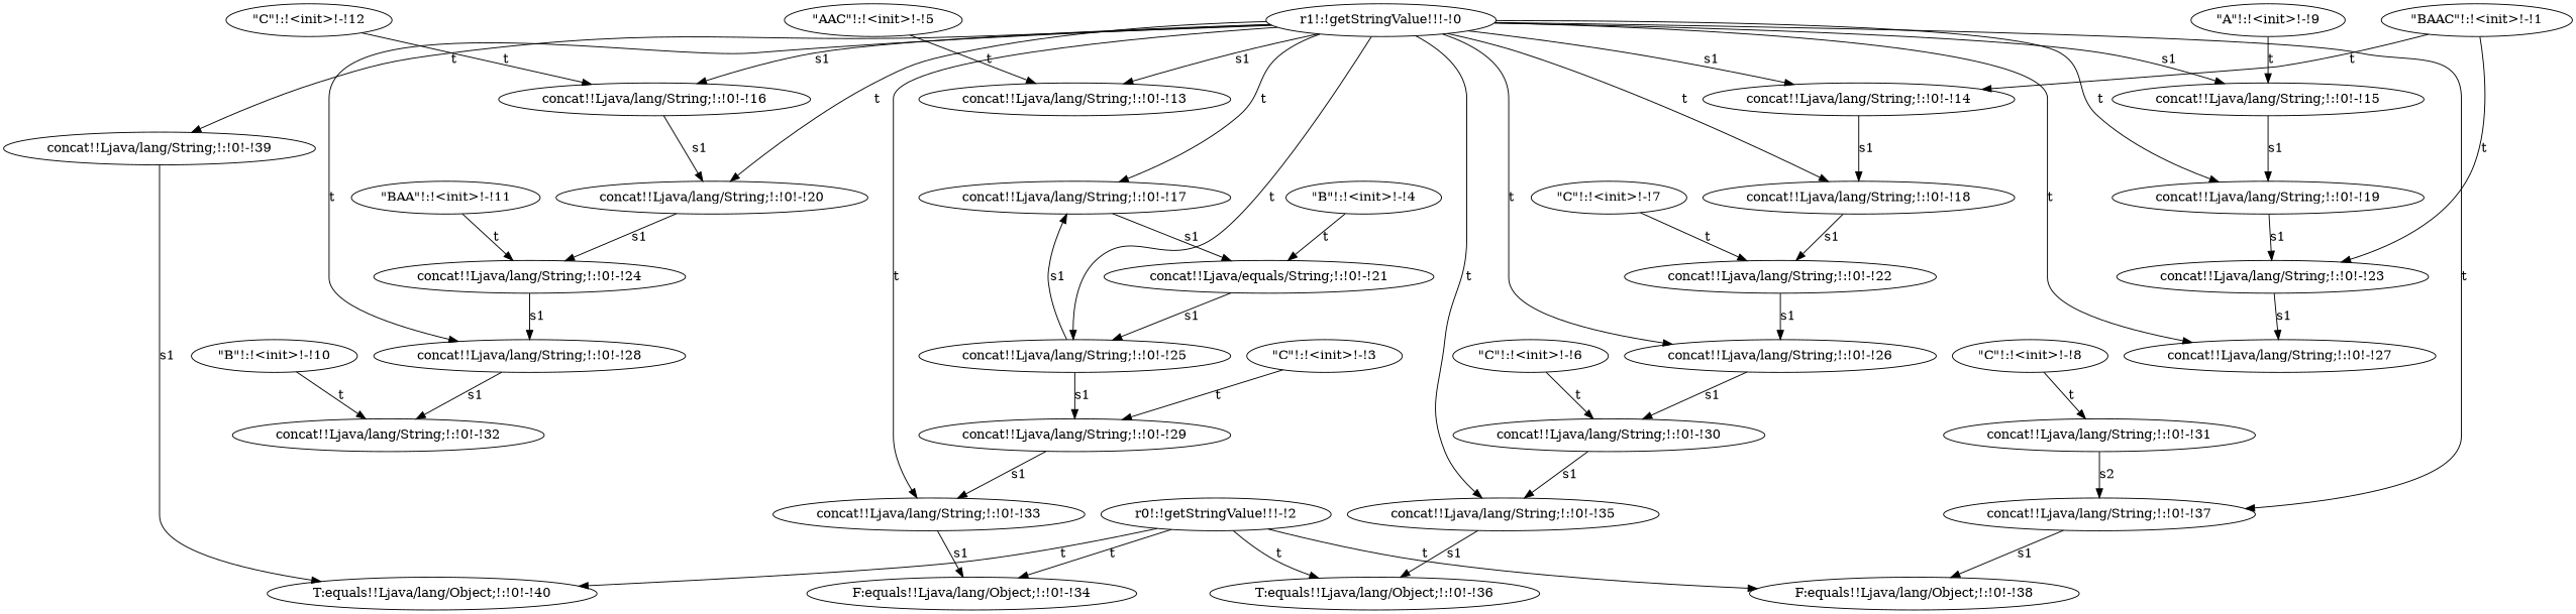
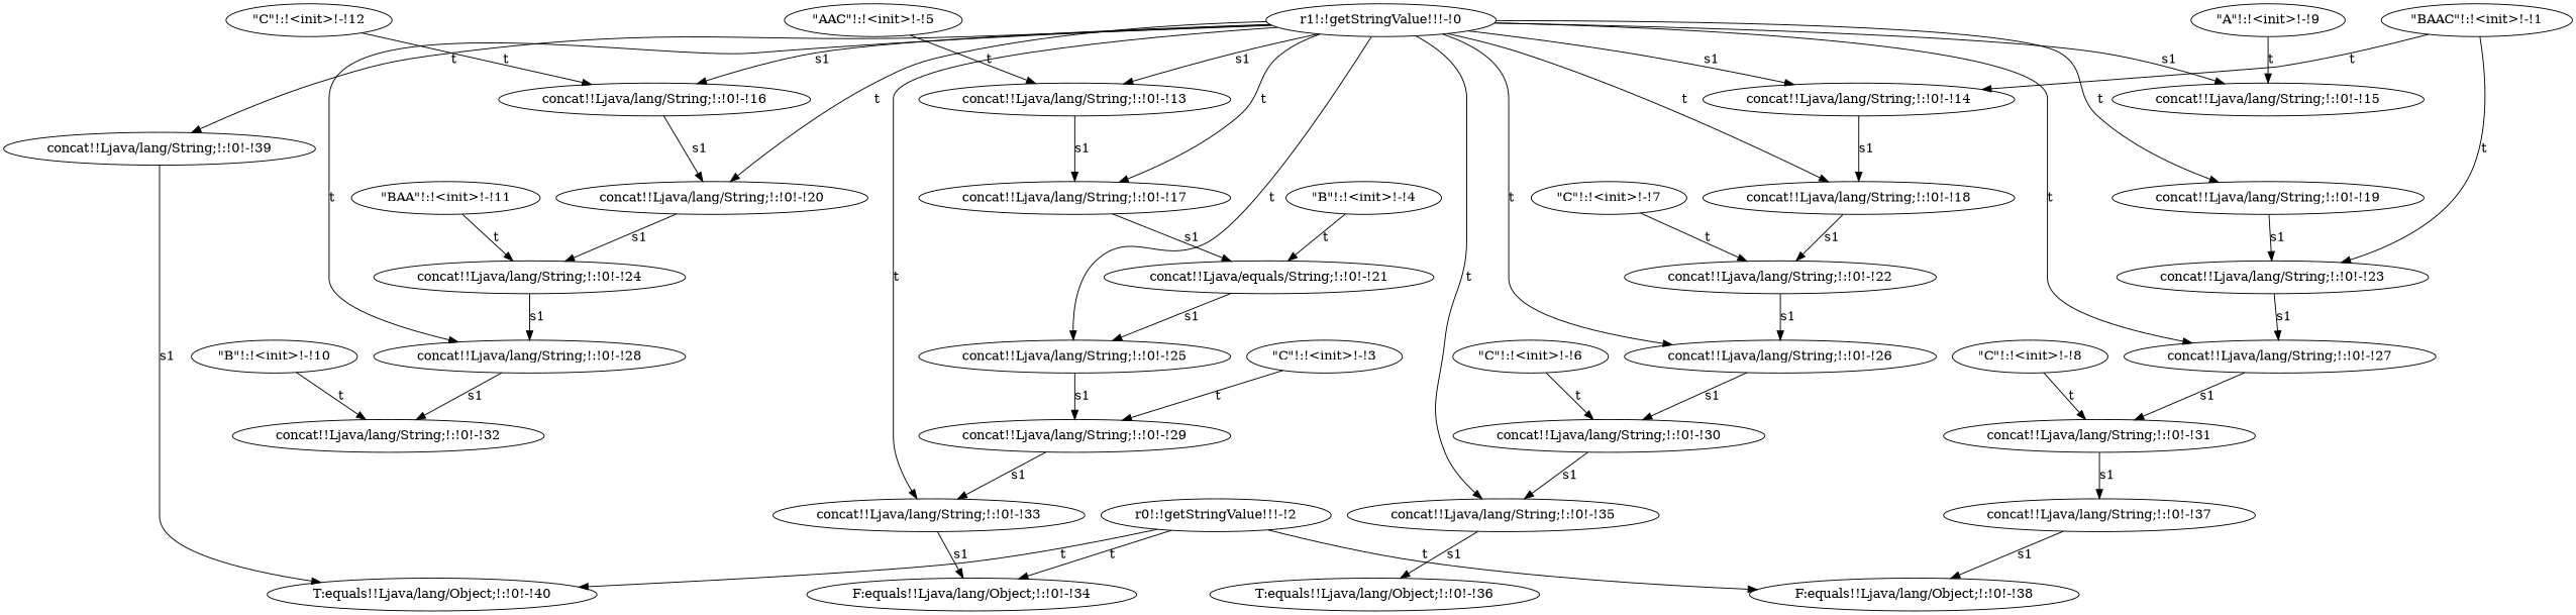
  digraph {
    n1 [label="concat!!Ljava/lang/String;!:!0!-!22"]
    n2 [label="concat!!Ljava/lang/String;!:!0!-!26"]
    n3 [label="concat!!Ljava/lang/String;!:!0!-!30"]
    n4 [label="concat!!Ljava/lang/String;!:!0!-!35"]
    n5 [label="T:equals!!Ljava/lang/Object;!:!0!-!36"]
    n6 [label="r1!:!getStringValue!!!-!0"]
    n7 [label="concat!!Ljava/lang/String;!:!0!-!16"]
    n8 [label="concat!!Ljava/lang/String;!:!0!-!33"]
    n9 [label="concat!!Ljava/lang/String;!:!0!-!37"]
    n10 [label="concat!!Ljava/lang/String;!:!0!-!14"]
    n11 [label="concat!!Ljava/lang/String;!:!0!-!15"]
    n12 [label="concat!!Ljava/lang/String;!:!0!-!28"]
    n13 [label="concat!!Ljava/lang/String;!:!0!-!18"]
    n14 [label="concat!!Ljava/lang/String;!:!0!-!13"]
    n15 [label="concat!!Ljava/lang/String;!:!0!-!20"]
    n16 [label="concat!!Ljava/lang/String;!:!0!-!19"]
    n17 [label="concat!!Ljava/lang/String;!:!0!-!17"]
    n18 [label="concat!!Ljava/lang/String;!:!0!-!39"]
    n19 [label="concat!!Ljava/lang/String;!:!0!-!25"]
    n20 [label="concat!!Ljava/lang/String;!:!0!-!27"]
    n21 [label="F:equals!!Ljava/lang/Object;!:!0!-!34"]
    n22 [label="F:equals!!Ljava/lang/Object;!:!0!-!38"]
    n23 [label="concat!!Ljava/lang/String;!:!0!-!32"]
    n24 [label="concat!!Ljava/lang/String;!:!0!-!24"]
    n25 [label="concat!!Ljava/lang/String;!:!0!-!23"]
    n26 [label="concat!!Ljava/equals/String;!:!0!-!21"]
    n27 [label="T:equals!!Ljava/lang/Object;!:!0!-!40"]
    n28 [label="concat!!Ljava/lang/String;!:!0!-!29"]
    n29 [label="concat!!Ljava/lang/String;!:!0!-!31"]
    n30 [label="\"A\"!:!<init>!-!9"]
    n31 [label="\"B\"!:!<init>!-!10"]
    n32 [label="r0!:!getStringValue!!!-!2"]
    n33 [label="\"C\"!:!<init>!-!8"]
    n34 [label="\"C\"!:!<init>!-!6"]
    n35 [label="\"BAA\"!:!<init>!-!11"]
    n36 [label="\"C\"!:!<init>!-!7"]
    n37 [label="\"AAC\"!:!<init>!-!5"]
    n38 [label="\"C\"!:!<init>!-!3"]
    n39 [label="\"B\"!:!<init>!-!4"]
    n40 [label="\"BAAC\"!:!<init>!-!1"]
    n41 [label="\"C\"!:!<init>!-!12"]
    n1 -> n2 [label=s1]
    n2 -> n3 [label=s1]
    n3 -> n4 [label=s1]
    n4 -> n5 [label=s1]
    n6 -> n2 [label=t]
    n6 -> n4 [label=t]
    n6 -> n7 [label=s1]
    n6 -> n8 [label=t]
-   n6 -> n9 [label=t]
    n6 -> n10 [label=s1]
    n6 -> n11 [label=s1]
    n6 -> n12 [label=t]
    n6 -> n13 [label=t]
    n6 -> n14 [label=s1]
    n6 -> n15 [label=t]
    n6 -> n16 [label=t]
    n6 -> n17 [label=t]
    n6 -> n18 [label=t]
    n6 -> n19 [label=t]
    n6 -> n20 [label=t]
    n7 -> n15 [label=s1]
    n8 -> n21 [label=s1]
    n9 -> n22 [label=s1]
    n10 -> n13 [label=s1]
-   n11 -> n16 [label=s1]
    n12 -> n23 [label=s1]
    n13 -> n1 [label=s1]
-   n19 -> n17 [label=s1]
+   n14 -> n17 [label=s1]
    n15 -> n24 [label=s1]
    n16 -> n25 [label=s1]
    n17 -> n26 [label=s1]
    n18 -> n27 [label=s1]
    n19 -> n28 [label=s1]
+   n20 -> n29 [label=s1]
    n24 -> n12 [label=s1]
    n25 -> n20 [label=s1]
    n26 -> n19 [label=s1]
    n28 -> n8 [label=s1]
-   n29 -> n9 [label=s2]
+   n29 -> n9 [label=s1]
    n30 -> n11 [label=t]
    n31 -> n23 [label=t]
-   n32 -> n5 [label=t]
    n32 -> n21 [label=t]
    n32 -> n22 [label=t]
    n32 -> n27 [label=t]
    n33 -> n29 [label=t]
    n34 -> n3 [label=t]
    n35 -> n24 [label=t]
    n36 -> n1 [label=t]
    n37 -> n14 [label=t]
    n38 -> n28 [label=t]
    n39 -> n26 [label=t]
    n40 -> n10 [label=t]
    n40 -> n25 [label=t]
    n41 -> n7 [label=t]
  }
